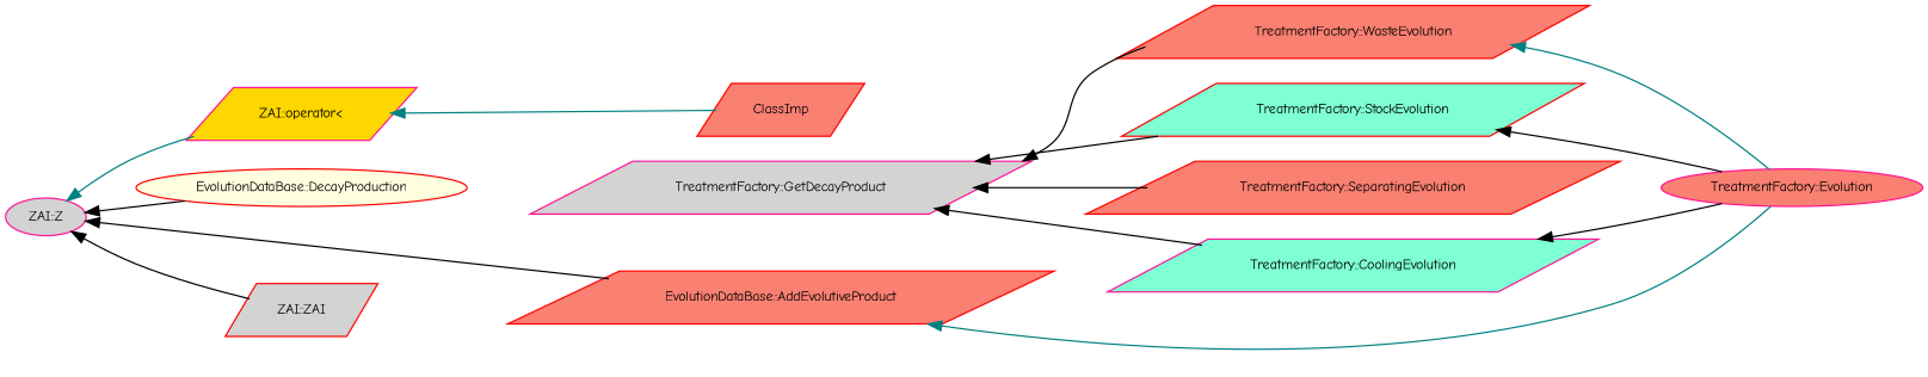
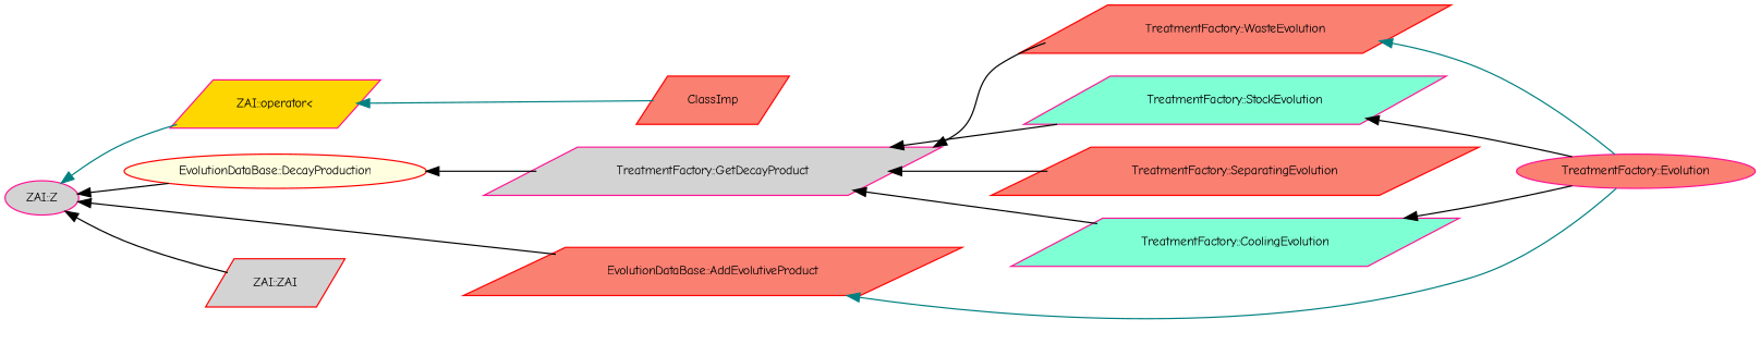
  digraph {
    fontname="Comic Neue"
    rankdir=LR
    node [color=red fillcolor=salmon fontname="Comic Neue" fontsize=10 shape=parallelogram style=filled]
    edge [color=black dir=back fontname="Comic Neue" fontsize=10 labelfontname=Helvetica labelfontsize=10 style=solid]
    n1 [color=deeppink fillcolor=lightgrey fontcolor=black height=0.2 label="ZAI::Z" shape=ellipse width=0.4]
    n2 [color=deeppink fillcolor=gold height=0.2 label="ZAI::operator\<" width=0.4]
    n3 [fillcolor=lightyellow height=0.2 label="EvolutionDataBase::DecayProduction" shape=ellipse width=0.4]
    n4 [height=0.2 label="EvolutionDataBase::AddEvolutiveProduct" width=0.4]
    n5 [fillcolor=lightgrey height=0.2 label="ZAI::ZAI" width=0.4]
    n6 [height=0.2 label=ClassImp width=0.4]
    n7 [color=deeppink fillcolor=lightgrey height=0.2 label="TreatmentFactory::GetDecayProduct" width=0.4]
    n8 [color=deeppink height=0.2 label="TreatmentFactory::Evolution" shape=ellipse width=0.4]
    n9 [height=0.2 label="TreatmentFactory::WasteEvolution" width=0.4]
-   n10 [fillcolor=aquamarine height=0.2 label="TreatmentFactory::StockEvolution" width=0.4]
+   n10 [color=deeppink fillcolor=aquamarine height=0.2 label="TreatmentFactory::StockEvolution" width=0.4]
    n11 [height=0.2 label="TreatmentFactory::SeparatingEvolution" width=0.4]
    n12 [color=deeppink fillcolor=aquamarine height=0.2 label="TreatmentFactory::CoolingEvolution" width=0.4]
    n1 -> n2 [color=teal]
    n1 -> n3
    n1 -> n4
    n1 -> n5
    n2 -> n6 [color=teal]
+   n3 -> n7
    n4 -> n8 [color=teal]
    n7 -> n9
    n7 -> n10
    n7 -> n11
    n7 -> n12
    n9 -> n8 [color=teal]
    n10 -> n8
    n12 -> n8
  }
